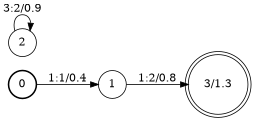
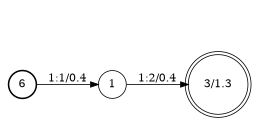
  digraph {
    nodesep=0.25
    rankdir=LR
    ranksep=0.4
    node [fontsize=14 shape=circle style=solid]
    edge [fontsize=14]
-   n1 [label=0 style=bold]
+   n1 [label=6 style=bold]
    n2 [label=1]
    n3 [label="3/1.3" shape=doublecircle]
-   n4 [label=2]
    n1 -> n2 [label="1:1/0.4"]
-   n2 -> n3 [label="1:2/0.8"]
-   n4 -> n4 [label="3:2/0.9"]
+   n2 -> n3 [label="1:2/0.4"]
  }
